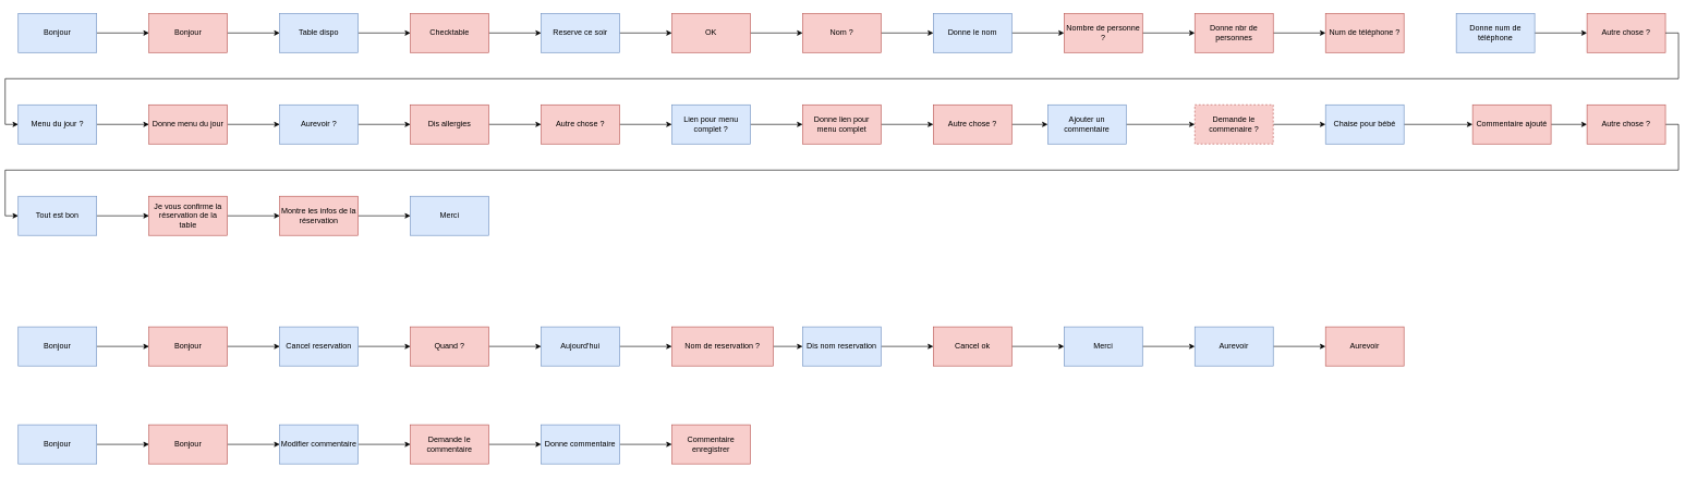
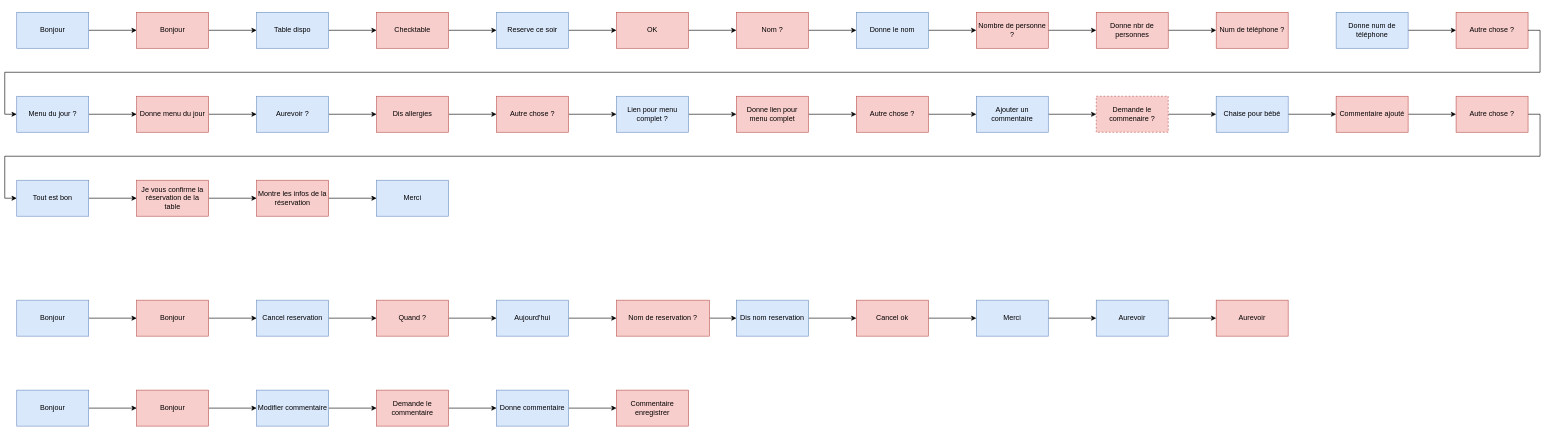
  <mxCell id="0" />
  <mxCell id="1" parent="0" />
  <mxCell id="2" value="" style="edgeStyle=orthogonalEdgeStyle;rounded=0;orthogonalLoop=1;jettySize=auto;html=1;" edge="1" parent="1" source="3" target="5"><mxGeometry relative="1" as="geometry" /></mxCell>
  <mxCell id="3" value="Bonjour" style="rounded=0;whiteSpace=wrap;html=1;fillColor=#dae8fc;strokeColor=#6c8ebf;" vertex="1" parent="1"><mxGeometry x="20" y="20" width="120" height="60" as="geometry" /></mxCell>
  <mxCell id="4" value="" style="edgeStyle=orthogonalEdgeStyle;rounded=0;orthogonalLoop=1;jettySize=auto;html=1;" edge="1" parent="1" source="5" target="7"><mxGeometry relative="1" as="geometry" /></mxCell>
  <mxCell id="5" value="Bonjour" style="rounded=0;whiteSpace=wrap;html=1;fillColor=#f8cecc;strokeColor=#b85450;" vertex="1" parent="1"><mxGeometry x="220" y="20" width="120" height="60" as="geometry" /></mxCell>
  <mxCell id="6" value="" style="edgeStyle=orthogonalEdgeStyle;rounded=0;orthogonalLoop=1;jettySize=auto;html=1;" edge="1" parent="1" source="7" target="9"><mxGeometry relative="1" as="geometry" /></mxCell>
  <mxCell id="7" value="Table dispo" style="rounded=0;whiteSpace=wrap;html=1;fillColor=#dae8fc;strokeColor=#6c8ebf;" vertex="1" parent="1"><mxGeometry x="420" y="20" width="120" height="60" as="geometry" /></mxCell>
  <mxCell id="8" value="" style="edgeStyle=orthogonalEdgeStyle;rounded=0;orthogonalLoop=1;jettySize=auto;html=1;" edge="1" parent="1" source="9" target="11"><mxGeometry relative="1" as="geometry" /></mxCell>
  <mxCell id="9" value="Checktable" style="rounded=0;whiteSpace=wrap;html=1;fillColor=#f8cecc;strokeColor=#b85450;" vertex="1" parent="1"><mxGeometry x="620" y="20" width="120" height="60" as="geometry" /></mxCell>
  <mxCell id="10" value="" style="edgeStyle=orthogonalEdgeStyle;rounded=0;orthogonalLoop=1;jettySize=auto;html=1;" edge="1" parent="1" source="11" target="13"><mxGeometry relative="1" as="geometry" /></mxCell>
  <mxCell id="11" value="Reserve ce soir" style="rounded=0;whiteSpace=wrap;html=1;fillColor=#dae8fc;strokeColor=#6c8ebf;" vertex="1" parent="1"><mxGeometry x="820" y="20" width="120" height="60" as="geometry" /></mxCell>
  <mxCell id="12" value="" style="edgeStyle=orthogonalEdgeStyle;rounded=0;orthogonalLoop=1;jettySize=auto;html=1;" edge="1" parent="1" source="13" target="15"><mxGeometry relative="1" as="geometry" /></mxCell>
  <mxCell id="13" value="OK" style="rounded=0;whiteSpace=wrap;html=1;fillColor=#f8cecc;strokeColor=#b85450;" vertex="1" parent="1"><mxGeometry x="1020" y="20" width="120" height="60" as="geometry" /></mxCell>
  <mxCell id="14" value="" style="edgeStyle=orthogonalEdgeStyle;rounded=0;orthogonalLoop=1;jettySize=auto;html=1;" edge="1" parent="1" source="15" target="17"><mxGeometry relative="1" as="geometry" /></mxCell>
  <mxCell id="15" value="Nom ?" style="rounded=0;whiteSpace=wrap;html=1;fillColor=#f8cecc;strokeColor=#b85450;" vertex="1" parent="1"><mxGeometry x="1220" y="20" width="120" height="60" as="geometry" /></mxCell>
  <mxCell id="16" value="" style="edgeStyle=orthogonalEdgeStyle;rounded=0;orthogonalLoop=1;jettySize=auto;html=1;" edge="1" parent="1" source="17" target="19"><mxGeometry relative="1" as="geometry" /></mxCell>
  <mxCell id="17" value="Donne le nom" style="rounded=0;whiteSpace=wrap;html=1;fillColor=#dae8fc;strokeColor=#6c8ebf;" vertex="1" parent="1"><mxGeometry x="1420" y="20" width="120" height="60" as="geometry" /></mxCell>
  <mxCell id="18" value="" style="edgeStyle=orthogonalEdgeStyle;rounded=0;orthogonalLoop=1;jettySize=auto;html=1;" edge="1" parent="1" source="19" target="21"><mxGeometry relative="1" as="geometry" /></mxCell>
  <mxCell id="19" value="Nombre de personne ?" style="rounded=0;whiteSpace=wrap;html=1;fillColor=#f8cecc;strokeColor=#b85450;" vertex="1" parent="1"><mxGeometry x="1620" y="20" width="120" height="60" as="geometry" /></mxCell>
  <mxCell id="20" value="" style="edgeStyle=orthogonalEdgeStyle;rounded=0;orthogonalLoop=1;jettySize=auto;html=1;" edge="1" parent="1" source="21" target="22"><mxGeometry relative="1" as="geometry" /></mxCell>
  <mxCell id="21" value="Donne nbr de personnes" style="rounded=0;whiteSpace=wrap;html=1;fillColor=#f8cecc;strokeColor=#b85450;" vertex="1" parent="1"><mxGeometry x="1820" y="20" width="120" height="60" as="geometry" /></mxCell>
  <mxCell id="22" value="Num de téléphone ?" style="rounded=0;whiteSpace=wrap;html=1;fillColor=#f8cecc;strokeColor=#b85450;" vertex="1" parent="1"><mxGeometry x="2020" y="20" width="120" height="60" as="geometry" /></mxCell>
  <mxCell id="23" value="" style="edgeStyle=orthogonalEdgeStyle;rounded=0;orthogonalLoop=1;jettySize=auto;html=1;" edge="1" parent="1" source="24" target="25"><mxGeometry relative="1" as="geometry" /></mxCell>
  <mxCell id="24" value="Donne num de téléphone" style="rounded=0;whiteSpace=wrap;html=1;fillColor=#dae8fc;strokeColor=#6c8ebf;" vertex="1" parent="1"><mxGeometry x="2220" y="20" width="120" height="60" as="geometry" /></mxCell>
  <mxCell id="25" value="Autre chose ?" style="rounded=0;whiteSpace=wrap;html=1;fillColor=#f8cecc;strokeColor=#b85450;" vertex="1" parent="1"><mxGeometry x="2420" y="20" width="120" height="60" as="geometry" /></mxCell>
  <mxCell id="26" value="" style="edgeStyle=orthogonalEdgeStyle;rounded=0;orthogonalLoop=1;jettySize=auto;html=1;" edge="1" parent="1" source="27" target="30"><mxGeometry relative="1" as="geometry" /></mxCell>
  <mxCell id="27" value="Menu du jour ?" style="rounded=0;whiteSpace=wrap;html=1;fillColor=#dae8fc;strokeColor=#6c8ebf;" vertex="1" parent="1"><mxGeometry x="20" y="160" width="120" height="60" as="geometry" /></mxCell>
  <mxCell id="28" style="edgeStyle=orthogonalEdgeStyle;rounded=0;orthogonalLoop=1;jettySize=auto;html=1;entryX=0;entryY=0.5;entryDx=0;entryDy=0;exitX=1;exitY=0.5;exitDx=0;exitDy=0;" edge="1" parent="1" source="25" target="27"><mxGeometry relative="1" as="geometry"><mxPoint x="2402.04" y="120" as="sourcePoint" /><mxPoint x="0" y="267.98" as="targetPoint" /></mxGeometry></mxCell>
  <mxCell id="29" value="" style="edgeStyle=orthogonalEdgeStyle;rounded=0;orthogonalLoop=1;jettySize=auto;html=1;" edge="1" parent="1" source="30" target="32"><mxGeometry relative="1" as="geometry" /></mxCell>
  <mxCell id="30" value="Donne menu du jour" style="rounded=0;whiteSpace=wrap;html=1;fillColor=#f8cecc;strokeColor=#b85450;" vertex="1" parent="1"><mxGeometry x="220" y="160" width="120" height="60" as="geometry" /></mxCell>
  <mxCell id="31" value="" style="edgeStyle=orthogonalEdgeStyle;rounded=0;orthogonalLoop=1;jettySize=auto;html=1;" edge="1" parent="1" source="32" target="34"><mxGeometry relative="1" as="geometry" /></mxCell>
  <mxCell id="32" value="Aurevoir ?" style="rounded=0;whiteSpace=wrap;html=1;fillColor=#dae8fc;strokeColor=#6c8ebf;" vertex="1" parent="1"><mxGeometry x="420" y="160" width="120" height="60" as="geometry" /></mxCell>
  <mxCell id="33" value="" style="edgeStyle=orthogonalEdgeStyle;rounded=0;orthogonalLoop=1;jettySize=auto;html=1;" edge="1" parent="1" source="34" target="36"><mxGeometry relative="1" as="geometry" /></mxCell>
  <mxCell id="34" value="Dis allergies" style="rounded=0;whiteSpace=wrap;html=1;fillColor=#f8cecc;strokeColor=#b85450;" vertex="1" parent="1"><mxGeometry x="620" y="160" width="120" height="60" as="geometry" /></mxCell>
  <mxCell id="35" value="" style="edgeStyle=orthogonalEdgeStyle;rounded=0;orthogonalLoop=1;jettySize=auto;html=1;" edge="1" parent="1" source="36" target="38"><mxGeometry relative="1" as="geometry" /></mxCell>
  <mxCell id="36" value="Autre chose ?" style="rounded=0;whiteSpace=wrap;html=1;fillColor=#f8cecc;strokeColor=#b85450;" vertex="1" parent="1"><mxGeometry x="820" y="160" width="120" height="60" as="geometry" /></mxCell>
  <mxCell id="37" value="" style="edgeStyle=orthogonalEdgeStyle;rounded=0;orthogonalLoop=1;jettySize=auto;html=1;" edge="1" parent="1" source="38" target="40"><mxGeometry relative="1" as="geometry" /></mxCell>
  <mxCell id="38" value="Lien pour menu complet ?" style="rounded=0;whiteSpace=wrap;html=1;fillColor=#dae8fc;strokeColor=#6c8ebf;" vertex="1" parent="1"><mxGeometry x="1020" y="160" width="120" height="60" as="geometry" /></mxCell>
  <mxCell id="39" value="" style="edgeStyle=orthogonalEdgeStyle;rounded=0;orthogonalLoop=1;jettySize=auto;html=1;" edge="1" parent="1" source="40" target="42"><mxGeometry relative="1" as="geometry" /></mxCell>
  <mxCell id="40" value="Donne lien pour menu complet" style="rounded=0;whiteSpace=wrap;html=1;fillColor=#f8cecc;strokeColor=#b85450;" vertex="1" parent="1"><mxGeometry x="1220" y="160" width="120" height="60" as="geometry" /></mxCell>
  <mxCell id="41" value="" style="edgeStyle=orthogonalEdgeStyle;rounded=0;orthogonalLoop=1;jettySize=auto;html=1;" edge="1" parent="1" source="42" target="44"><mxGeometry relative="1" as="geometry" /></mxCell>
  <mxCell id="42" value="Autre chose ?" style="rounded=0;whiteSpace=wrap;html=1;fillColor=#f8cecc;strokeColor=#b85450;" vertex="1" parent="1"><mxGeometry x="1420" y="160" width="120" height="60" as="geometry" /></mxCell>
  <mxCell id="43" value="" style="edgeStyle=orthogonalEdgeStyle;rounded=0;orthogonalLoop=1;jettySize=auto;html=1;" edge="1" parent="1" source="44" target="46"><mxGeometry relative="1" as="geometry" /></mxCell>
- <mxCell id="44" value="Ajouter un commentaire" style="rounded=0;whiteSpace=wrap;html=1;fillColor=#dae8fc;strokeColor=#6c8ebf;" vertex="1" parent="1"><mxGeometry x="1595" y="160" width="120" height="60" as="geometry" /></mxCell>
+ <mxCell id="44" value="Ajouter un commentaire" style="rounded=0;whiteSpace=wrap;html=1;fillColor=#dae8fc;strokeColor=#6c8ebf;" vertex="1" parent="1"><mxGeometry x="1620" y="160" width="120" height="60" as="geometry" /></mxCell>
  <mxCell id="45" value="" style="edgeStyle=orthogonalEdgeStyle;rounded=0;orthogonalLoop=1;jettySize=auto;html=1;" edge="1" parent="1" source="46" target="48"><mxGeometry relative="1" as="geometry" /></mxCell>
  <mxCell id="46" value="Demande le commenaire ?" style="rounded=0;whiteSpace=wrap;html=1;fillColor=#f8cecc;strokeColor=#b85450;dashed=1;" vertex="1" parent="1"><mxGeometry x="1820" y="160" width="120" height="60" as="geometry" /></mxCell>
  <mxCell id="47" value="" style="edgeStyle=orthogonalEdgeStyle;rounded=0;orthogonalLoop=1;jettySize=auto;html=1;" edge="1" parent="1" source="48" target="50"><mxGeometry relative="1" as="geometry" /></mxCell>
  <mxCell id="48" value="Chaise pour bébé" style="rounded=0;whiteSpace=wrap;html=1;fillColor=#dae8fc;strokeColor=#6c8ebf;" vertex="1" parent="1"><mxGeometry x="2020" y="160" width="120" height="60" as="geometry" /></mxCell>
  <mxCell id="49" value="" style="edgeStyle=orthogonalEdgeStyle;rounded=0;orthogonalLoop=1;jettySize=auto;html=1;" edge="1" parent="1" source="50" target="52"><mxGeometry relative="1" as="geometry" /></mxCell>
- <mxCell id="50" value="Commentaire ajouté" style="rounded=0;whiteSpace=wrap;html=1;fillColor=#f8cecc;strokeColor=#b85450;" vertex="1" parent="1"><mxGeometry x="2245" y="160" width="120" height="60" as="geometry" /></mxCell>
+ <mxCell id="50" value="Commentaire ajouté" style="rounded=0;whiteSpace=wrap;html=1;fillColor=#f8cecc;strokeColor=#b85450;" vertex="1" parent="1"><mxGeometry x="2220" y="160" width="120" height="60" as="geometry" /></mxCell>
  <mxCell id="51" style="edgeStyle=orthogonalEdgeStyle;rounded=0;orthogonalLoop=1;jettySize=auto;html=1;entryX=0;entryY=0.5;entryDx=0;entryDy=0;exitX=1;exitY=0.5;exitDx=0;exitDy=0;" edge="1" parent="1" source="52" target="54"><mxGeometry relative="1" as="geometry"><mxPoint x="2400" y="260" as="sourcePoint" /><mxPoint x="0" y="400" as="targetPoint" /></mxGeometry></mxCell>
  <mxCell id="52" value="Autre chose ?" style="rounded=0;whiteSpace=wrap;html=1;fillColor=#f8cecc;strokeColor=#b85450;" vertex="1" parent="1"><mxGeometry x="2420" y="160" width="120" height="60" as="geometry" /></mxCell>
  <mxCell id="53" value="" style="edgeStyle=orthogonalEdgeStyle;rounded=0;orthogonalLoop=1;jettySize=auto;html=1;" edge="1" parent="1" source="54" target="56"><mxGeometry relative="1" as="geometry" /></mxCell>
  <mxCell id="54" value="Tout est bon" style="rounded=0;whiteSpace=wrap;html=1;fillColor=#dae8fc;strokeColor=#6c8ebf;" vertex="1" parent="1"><mxGeometry x="20" y="300" width="120" height="60" as="geometry" /></mxCell>
  <mxCell id="55" value="" style="edgeStyle=orthogonalEdgeStyle;rounded=0;orthogonalLoop=1;jettySize=auto;html=1;" edge="1" parent="1" source="56" target="58"><mxGeometry relative="1" as="geometry" /></mxCell>
  <mxCell id="56" value="Je vous confirme la réservation de la table" style="rounded=0;whiteSpace=wrap;html=1;fillColor=#f8cecc;strokeColor=#b85450;" vertex="1" parent="1"><mxGeometry x="220" y="300" width="120" height="60" as="geometry" /></mxCell>
  <mxCell id="57" value="" style="edgeStyle=orthogonalEdgeStyle;rounded=0;orthogonalLoop=1;jettySize=auto;html=1;" edge="1" parent="1" source="58" target="59"><mxGeometry relative="1" as="geometry" /></mxCell>
  <mxCell id="58" value="Montre les infos de la réservation" style="rounded=0;whiteSpace=wrap;html=1;fillColor=#f8cecc;strokeColor=#b85450;" vertex="1" parent="1"><mxGeometry x="420" y="300" width="120" height="60" as="geometry" /></mxCell>
  <mxCell id="59" value="Merci" style="rounded=0;whiteSpace=wrap;html=1;fillColor=#dae8fc;strokeColor=#6c8ebf;" vertex="1" parent="1"><mxGeometry x="620" y="300" width="120" height="60" as="geometry" /></mxCell>
  <mxCell id="60" value="" style="edgeStyle=orthogonalEdgeStyle;rounded=0;orthogonalLoop=1;jettySize=auto;html=1;" edge="1" parent="1" source="61" target="63"><mxGeometry relative="1" as="geometry" /></mxCell>
  <mxCell id="61" value="Bonjour" style="rounded=0;whiteSpace=wrap;html=1;fillColor=#dae8fc;strokeColor=#6c8ebf;" vertex="1" parent="1"><mxGeometry x="20" y="500" width="120" height="60" as="geometry" /></mxCell>
  <mxCell id="62" value="" style="edgeStyle=orthogonalEdgeStyle;rounded=0;orthogonalLoop=1;jettySize=auto;html=1;" edge="1" parent="1" source="63" target="65"><mxGeometry relative="1" as="geometry" /></mxCell>
  <mxCell id="63" value="Bonjour" style="rounded=0;whiteSpace=wrap;html=1;fillColor=#f8cecc;strokeColor=#b85450;" vertex="1" parent="1"><mxGeometry x="220" y="500" width="120" height="60" as="geometry" /></mxCell>
  <mxCell id="64" value="" style="edgeStyle=orthogonalEdgeStyle;rounded=0;orthogonalLoop=1;jettySize=auto;html=1;" edge="1" parent="1" source="65" target="67"><mxGeometry relative="1" as="geometry" /></mxCell>
  <mxCell id="65" value="Cancel reservation" style="rounded=0;whiteSpace=wrap;html=1;fillColor=#dae8fc;strokeColor=#6c8ebf;" vertex="1" parent="1"><mxGeometry x="420" y="500" width="120" height="60" as="geometry" /></mxCell>
  <mxCell id="66" value="" style="edgeStyle=orthogonalEdgeStyle;rounded=0;orthogonalLoop=1;jettySize=auto;html=1;" edge="1" parent="1" source="67" target="69"><mxGeometry relative="1" as="geometry" /></mxCell>
  <mxCell id="67" value="Quand ?" style="rounded=0;whiteSpace=wrap;html=1;fillColor=#f8cecc;strokeColor=#b85450;" vertex="1" parent="1"><mxGeometry x="620" y="500" width="120" height="60" as="geometry" /></mxCell>
  <mxCell id="68" value="" style="edgeStyle=orthogonalEdgeStyle;rounded=0;orthogonalLoop=1;jettySize=auto;html=1;" edge="1" parent="1" source="69" target="71"><mxGeometry relative="1" as="geometry" /></mxCell>
  <mxCell id="69" value="Aujourd'hui" style="rounded=0;whiteSpace=wrap;html=1;fillColor=#dae8fc;strokeColor=#6c8ebf;" vertex="1" parent="1"><mxGeometry x="820" y="500" width="120" height="60" as="geometry" /></mxCell>
  <mxCell id="70" value="" style="edgeStyle=orthogonalEdgeStyle;rounded=0;orthogonalLoop=1;jettySize=auto;html=1;" edge="1" parent="1" source="71" target="73"><mxGeometry relative="1" as="geometry" /></mxCell>
  <mxCell id="71" value="Nom de reservation ?" style="rounded=0;whiteSpace=wrap;html=1;fillColor=#f8cecc;strokeColor=#b85450;" vertex="1" parent="1"><mxGeometry x="1020" y="500" width="155" height="60" as="geometry" /></mxCell>
  <mxCell id="72" value="" style="edgeStyle=orthogonalEdgeStyle;rounded=0;orthogonalLoop=1;jettySize=auto;html=1;" edge="1" parent="1" source="73" target="75"><mxGeometry relative="1" as="geometry" /></mxCell>
  <mxCell id="73" value="Dis nom reservation" style="rounded=0;whiteSpace=wrap;html=1;fillColor=#dae8fc;strokeColor=#6c8ebf;" vertex="1" parent="1"><mxGeometry x="1220" y="500" width="120" height="60" as="geometry" /></mxCell>
  <mxCell id="74" value="" style="edgeStyle=orthogonalEdgeStyle;rounded=0;orthogonalLoop=1;jettySize=auto;html=1;" edge="1" parent="1" source="75" target="77"><mxGeometry relative="1" as="geometry" /></mxCell>
  <mxCell id="75" value="Cancel ok" style="rounded=0;whiteSpace=wrap;html=1;fillColor=#f8cecc;strokeColor=#b85450;" vertex="1" parent="1"><mxGeometry x="1420" y="500" width="120" height="60" as="geometry" /></mxCell>
  <mxCell id="76" value="" style="edgeStyle=orthogonalEdgeStyle;rounded=0;orthogonalLoop=1;jettySize=auto;html=1;" edge="1" parent="1" source="77" target="79"><mxGeometry relative="1" as="geometry" /></mxCell>
  <mxCell id="77" value="Merci" style="rounded=0;whiteSpace=wrap;html=1;fillColor=#dae8fc;strokeColor=#6c8ebf;" vertex="1" parent="1"><mxGeometry x="1620" y="500" width="120" height="60" as="geometry" /></mxCell>
  <mxCell id="78" value="" style="edgeStyle=orthogonalEdgeStyle;rounded=0;orthogonalLoop=1;jettySize=auto;html=1;" edge="1" parent="1" source="79" target="80"><mxGeometry relative="1" as="geometry" /></mxCell>
  <mxCell id="79" value="Aurevoir" style="rounded=0;whiteSpace=wrap;html=1;fillColor=#dae8fc;strokeColor=#6c8ebf;" vertex="1" parent="1"><mxGeometry x="1820" y="500" width="120" height="60" as="geometry" /></mxCell>
  <mxCell id="80" value="Aurevoir" style="rounded=0;whiteSpace=wrap;html=1;fillColor=#f8cecc;strokeColor=#b85450;" vertex="1" parent="1"><mxGeometry x="2020" y="500" width="120" height="60" as="geometry" /></mxCell>
  <mxCell id="81" value="" style="edgeStyle=orthogonalEdgeStyle;rounded=0;orthogonalLoop=1;jettySize=auto;html=1;" edge="1" parent="1" source="82" target="84"><mxGeometry relative="1" as="geometry" /></mxCell>
  <mxCell id="82" value="Bonjour" style="rounded=0;whiteSpace=wrap;html=1;fillColor=#dae8fc;strokeColor=#6c8ebf;" vertex="1" parent="1"><mxGeometry x="20" y="650" width="120" height="60" as="geometry" /></mxCell>
  <mxCell id="83" value="" style="edgeStyle=orthogonalEdgeStyle;rounded=0;orthogonalLoop=1;jettySize=auto;html=1;" edge="1" parent="1" source="84" target="86"><mxGeometry relative="1" as="geometry" /></mxCell>
  <mxCell id="84" value="Bonjour" style="rounded=0;whiteSpace=wrap;html=1;fillColor=#f8cecc;strokeColor=#b85450;" vertex="1" parent="1"><mxGeometry x="220" y="650" width="120" height="60" as="geometry" /></mxCell>
  <mxCell id="85" value="" style="edgeStyle=orthogonalEdgeStyle;rounded=0;orthogonalLoop=1;jettySize=auto;html=1;" edge="1" parent="1" source="86" target="88"><mxGeometry relative="1" as="geometry" /></mxCell>
  <mxCell id="86" value="Modifier commentaire" style="rounded=0;whiteSpace=wrap;html=1;fillColor=#dae8fc;strokeColor=#6c8ebf;" vertex="1" parent="1"><mxGeometry x="420" y="650" width="120" height="60" as="geometry" /></mxCell>
  <mxCell id="87" value="" style="edgeStyle=orthogonalEdgeStyle;rounded=0;orthogonalLoop=1;jettySize=auto;html=1;" edge="1" parent="1" source="88" target="90"><mxGeometry relative="1" as="geometry" /></mxCell>
  <mxCell id="88" value="Demande le commentaire" style="rounded=0;whiteSpace=wrap;html=1;fillColor=#f8cecc;strokeColor=#b85450;" vertex="1" parent="1"><mxGeometry x="620" y="650" width="120" height="60" as="geometry" /></mxCell>
  <mxCell id="89" value="" style="edgeStyle=orthogonalEdgeStyle;rounded=0;orthogonalLoop=1;jettySize=auto;html=1;" edge="1" parent="1" source="90" target="91"><mxGeometry relative="1" as="geometry" /></mxCell>
  <mxCell id="90" value="Donne commentaire" style="rounded=0;whiteSpace=wrap;html=1;fillColor=#dae8fc;strokeColor=#6c8ebf;" vertex="1" parent="1"><mxGeometry x="820" y="650" width="120" height="60" as="geometry" /></mxCell>
  <mxCell id="91" value="Commentaire enregistrer" style="rounded=0;whiteSpace=wrap;html=1;fillColor=#f8cecc;strokeColor=#b85450;" vertex="1" parent="1"><mxGeometry x="1020" y="650" width="120" height="60" as="geometry" /></mxCell>
